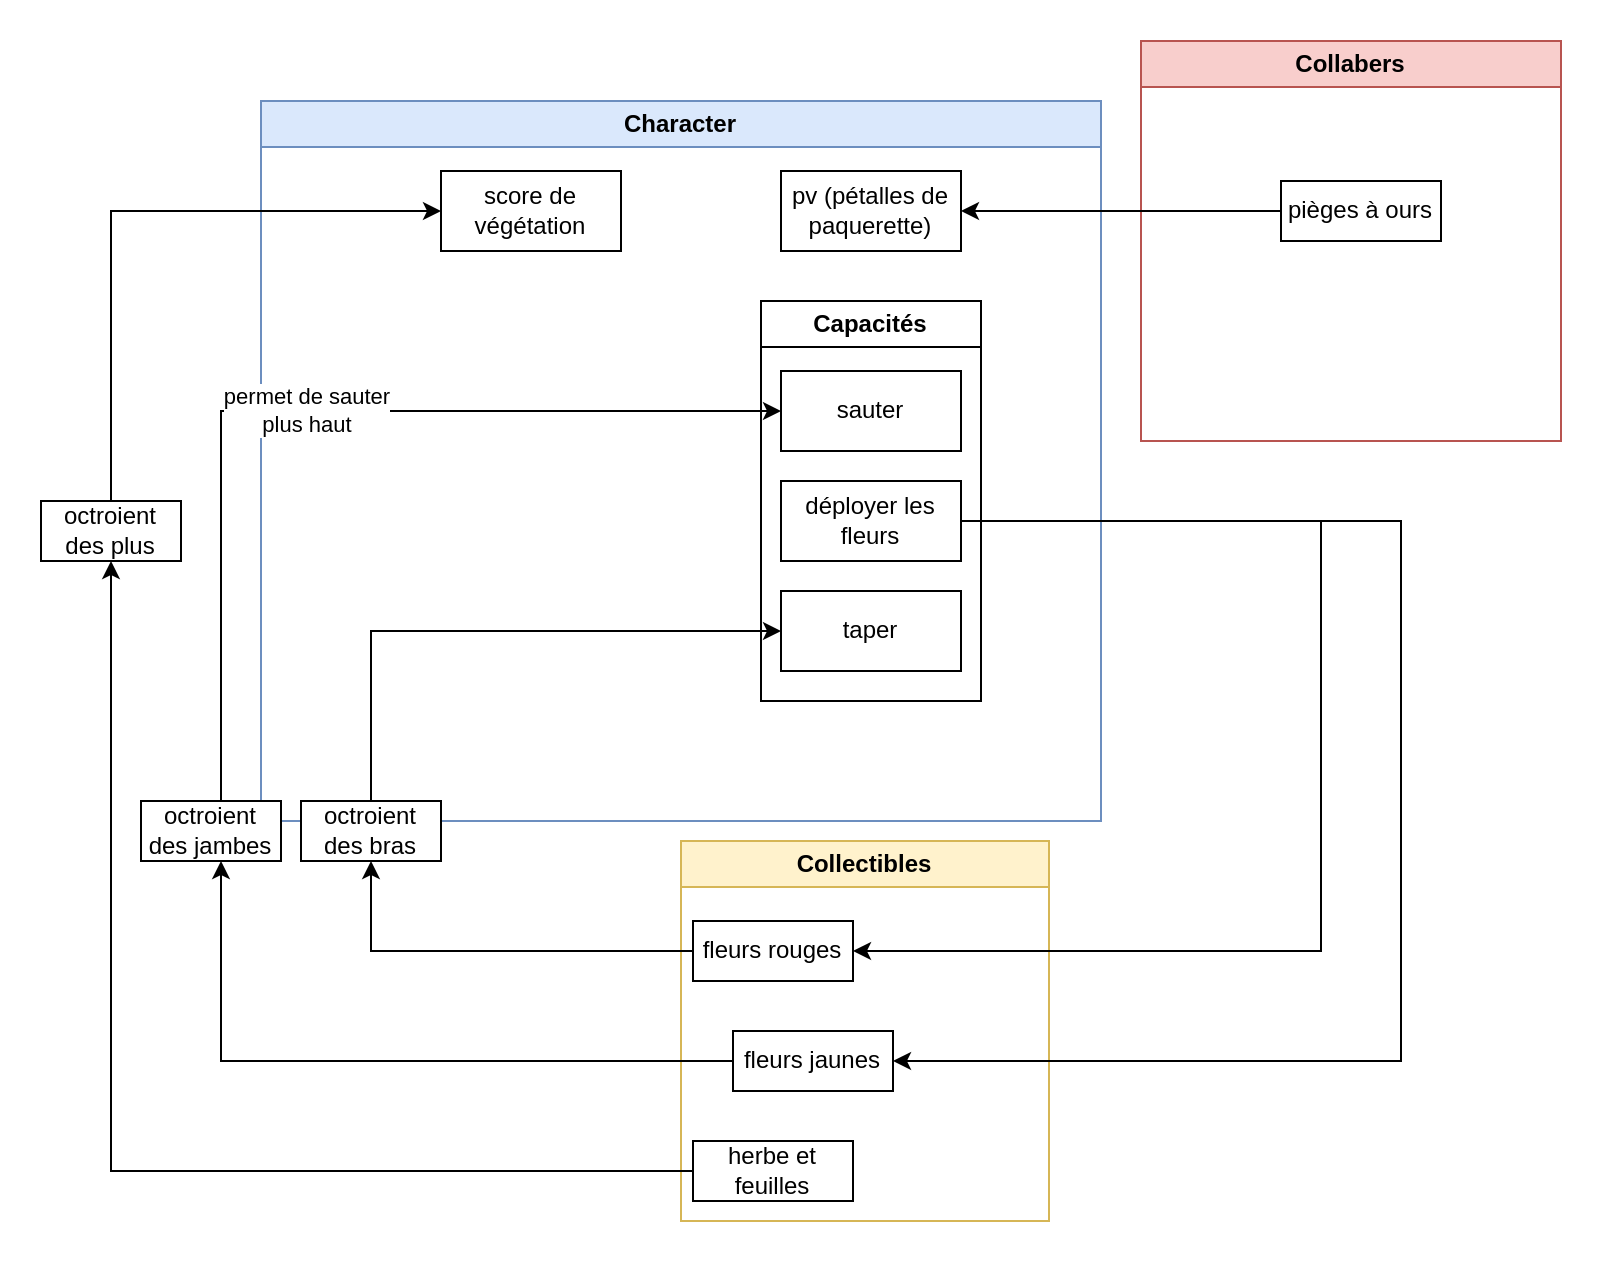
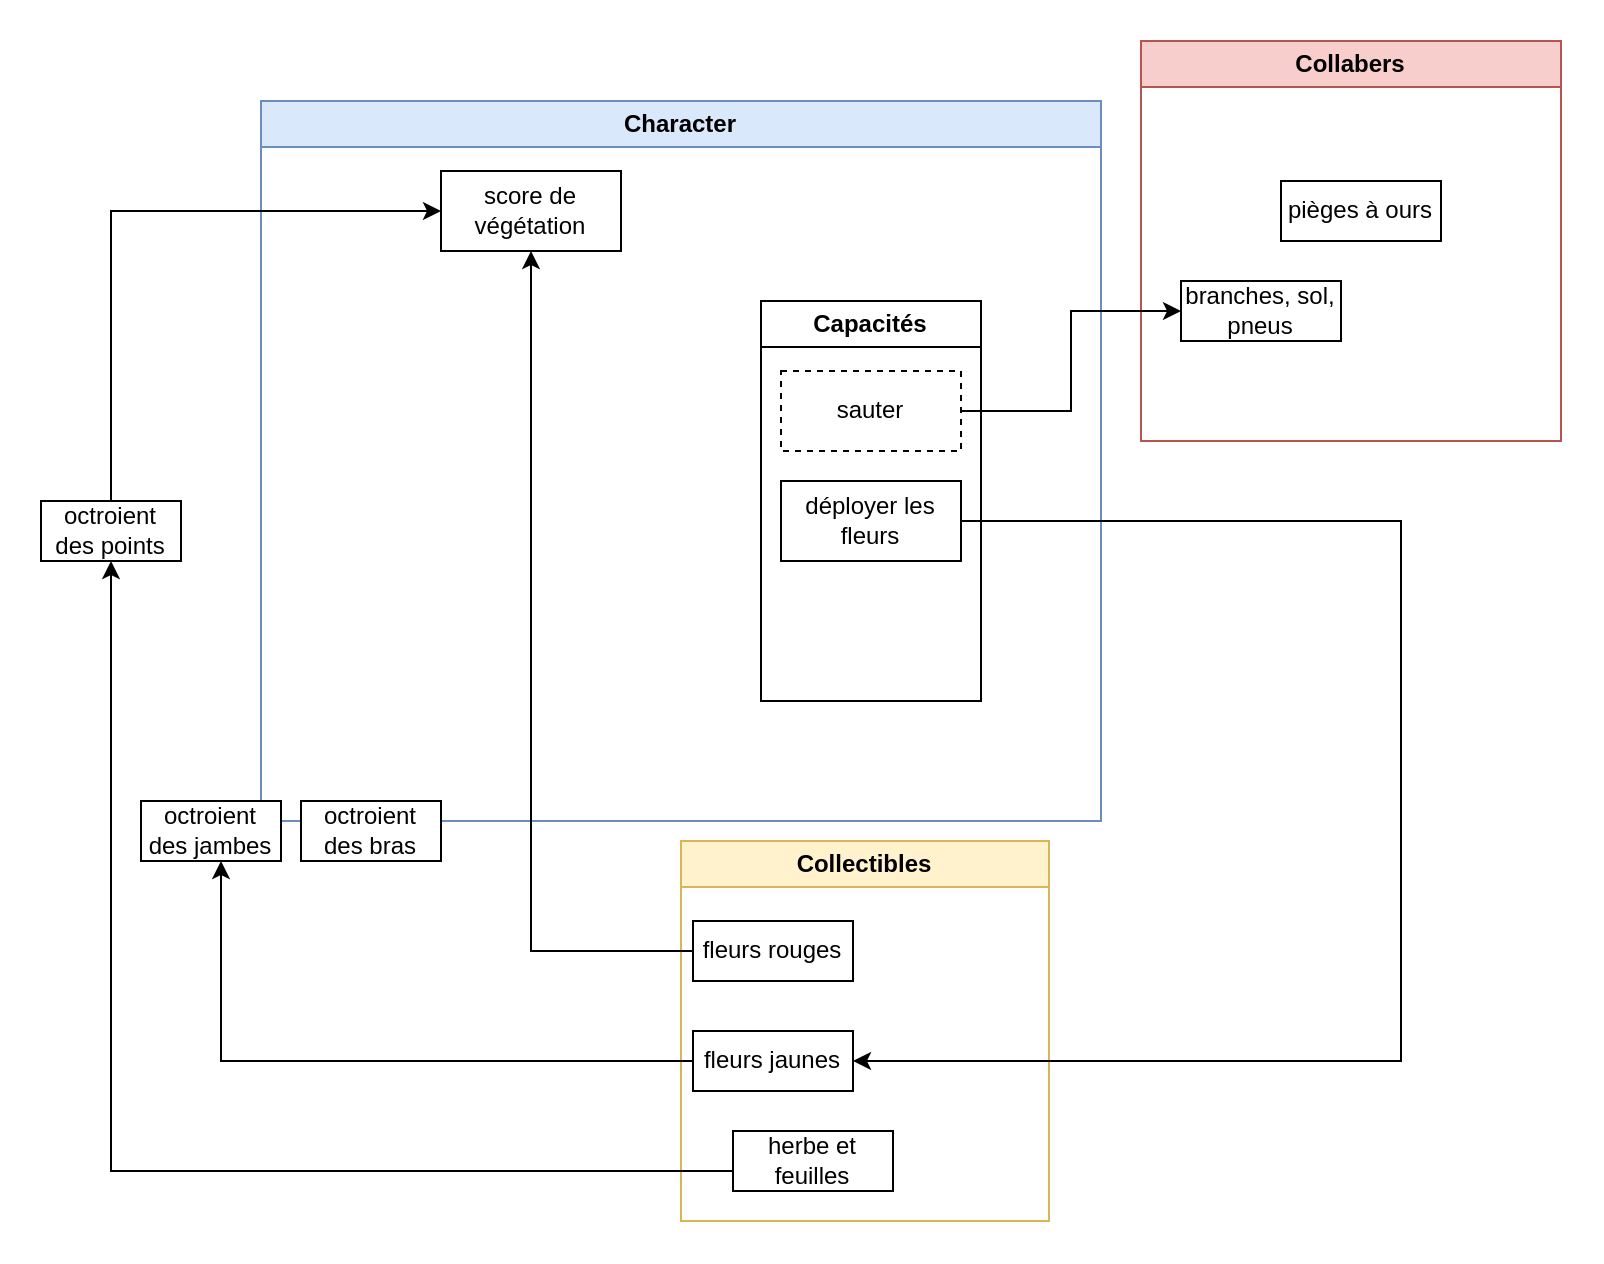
  <mxCell id="0" />
  <mxCell id="1" parent="0" />
  <mxCell id="2" value="Character" style="swimlane;whiteSpace=wrap;html=1;fillColor=#dae8fc;strokeColor=#6c8ebf;" parent="1" vertex="1"><mxGeometry x="130" y="50" width="420" height="360" as="geometry" /></mxCell>
  <mxCell id="3" value="Capacités" style="swimlane;whiteSpace=wrap;html=1;" parent="2" vertex="1"><mxGeometry x="250" y="100" width="110" height="200" as="geometry" /></mxCell>
- <mxCell id="4" value="sauter" style="whiteSpace=wrap;html=1;" parent="3" vertex="1"><mxGeometry x="10" y="35" width="90" height="40" as="geometry" /></mxCell>
+ <mxCell id="4" value="sauter" style="whiteSpace=wrap;html=1;dashed=1;" parent="3" vertex="1"><mxGeometry x="10" y="35" width="90" height="40" as="geometry" /></mxCell>
  <mxCell id="5" value="déployer les fleurs" style="whiteSpace=wrap;html=1;" parent="3" vertex="1"><mxGeometry x="10" y="90" width="90" height="40" as="geometry" /></mxCell>
- <mxCell id="6" value="taper" style="whiteSpace=wrap;html=1;" parent="3" vertex="1"><mxGeometry x="10" y="145" width="90" height="40" as="geometry" /></mxCell>
- <mxCell id="7" value="pv (pétalles de paquerette)" style="whiteSpace=wrap;html=1;" vertex="1" parent="2"><mxGeometry x="260" y="35" width="90" height="40" as="geometry" /></mxCell>
  <mxCell id="8" value="score de végétation" style="whiteSpace=wrap;html=1;" vertex="1" parent="2"><mxGeometry x="90" y="35" width="90" height="40" as="geometry" /></mxCell>
  <mxCell id="9" value="Collabers" style="swimlane;whiteSpace=wrap;html=1;fillColor=#f8cecc;strokeColor=#b85450;" parent="1" vertex="1"><mxGeometry x="570" y="20" width="210" height="200" as="geometry" /></mxCell>
  <mxCell id="10" value="pièges à ours" style="whiteSpace=wrap;html=1;" parent="9" vertex="1"><mxGeometry x="70" y="70" width="80" height="30" as="geometry" /></mxCell>
+ <mxCell id="11" value="branches, sol, pneus" style="whiteSpace=wrap;html=1;" parent="9" vertex="1"><mxGeometry x="20" y="120" width="80" height="30" as="geometry" /></mxCell>
  <mxCell id="12" value="Collectibles" style="swimlane;whiteSpace=wrap;html=1;fillColor=#fff2cc;strokeColor=#d6b656;" parent="1" vertex="1"><mxGeometry x="340" y="420" width="184" height="190" as="geometry" /></mxCell>
  <mxCell id="13" value="fleurs rouges" style="whiteSpace=wrap;html=1;" parent="12" vertex="1"><mxGeometry x="6" y="40" width="80" height="30" as="geometry" /></mxCell>
- <mxCell id="14" value="fleurs jaunes" style="whiteSpace=wrap;html=1;" vertex="1" parent="12"><mxGeometry x="26" y="95" width="80" height="30" as="geometry" /></mxCell>
- <mxCell id="15" value="herbe et feuilles" style="whiteSpace=wrap;html=1;" vertex="1" parent="12"><mxGeometry x="6" y="150" width="80" height="30" as="geometry" /></mxCell>
- <mxCell id="16" style="edgeStyle=orthogonalEdgeStyle;rounded=0;orthogonalLoop=1;jettySize=auto;html=1;entryX=1;entryY=0.5;entryDx=0;entryDy=0;" parent="1" source="5" target="13" edge="1"><mxGeometry relative="1" as="geometry"><mxPoint x="600" y="580" as="targetPoint" /><Array as="points"><mxPoint x="660" y="260" /><mxPoint x="660" y="475" /></Array></mxGeometry></mxCell>
- <mxCell id="17" style="edgeStyle=orthogonalEdgeStyle;rounded=0;orthogonalLoop=1;jettySize=auto;html=1;entryX=0.5;entryY=1;entryDx=0;entryDy=0;" parent="1" source="13" target="21" edge="1"><mxGeometry relative="1" as="geometry" /></mxCell>
+ <mxCell id="14" value="fleurs jaunes" style="whiteSpace=wrap;html=1;" vertex="1" parent="12"><mxGeometry x="6" y="95" width="80" height="30" as="geometry" /></mxCell>
+ <mxCell id="15" value="herbe et feuilles" style="whiteSpace=wrap;html=1;" vertex="1" parent="12"><mxGeometry x="26" y="145" width="80" height="30" as="geometry" /></mxCell>
+ <mxCell id="17" style="edgeStyle=orthogonalEdgeStyle;rounded=0;orthogonalLoop=1;jettySize=auto;html=1;" parent="1" source="13" target="8" edge="1"><mxGeometry relative="1" as="geometry" /></mxCell>
+ <mxCell id="18" style="edgeStyle=orthogonalEdgeStyle;rounded=0;orthogonalLoop=1;jettySize=auto;html=1;entryX=0;entryY=0.5;entryDx=0;entryDy=0;" parent="1" source="4" target="11" edge="1"><mxGeometry relative="1" as="geometry" /></mxCell>
  <mxCell id="19" style="edgeStyle=orthogonalEdgeStyle;rounded=0;orthogonalLoop=1;jettySize=auto;html=1;entryX=1;entryY=0.5;entryDx=0;entryDy=0;" edge="1" parent="1" source="5" target="14"><mxGeometry relative="1" as="geometry"><Array as="points"><mxPoint x="700" y="260" /><mxPoint x="700" y="530" /></Array></mxGeometry></mxCell>
- <mxCell id="20" style="edgeStyle=orthogonalEdgeStyle;rounded=0;orthogonalLoop=1;jettySize=auto;html=1;entryX=0;entryY=0.5;entryDx=0;entryDy=0;" edge="1" parent="1" source="21" target="6"><mxGeometry relative="1" as="geometry"><Array as="points"><mxPoint x="185" y="315" /></Array></mxGeometry></mxCell>
  <mxCell id="21" value="octroient des bras" style="whiteSpace=wrap;html=1;" parent="1" vertex="1"><mxGeometry x="150" y="400" width="70" height="30" as="geometry" /></mxCell>
- <mxCell id="22" value="permet de sauter&lt;div&gt;plus haut&lt;/div&gt;" style="edgeStyle=orthogonalEdgeStyle;rounded=0;orthogonalLoop=1;jettySize=auto;html=1;entryX=0;entryY=0.5;entryDx=0;entryDy=0;" edge="1" parent="1" source="23" target="4"><mxGeometry x="0.002" relative="1" as="geometry"><Array as="points"><mxPoint x="110" y="205" /></Array><mxPoint as="offset" /></mxGeometry></mxCell>
  <mxCell id="23" value="octroient des jambes" style="whiteSpace=wrap;html=1;" vertex="1" parent="1"><mxGeometry x="70" y="400" width="70" height="30" as="geometry" /></mxCell>
  <mxCell id="24" style="edgeStyle=orthogonalEdgeStyle;rounded=0;orthogonalLoop=1;jettySize=auto;html=1;exitX=0;exitY=0.5;exitDx=0;exitDy=0;" edge="1" parent="1" source="14"><mxGeometry relative="1" as="geometry"><mxPoint x="110" y="430" as="targetPoint" /><mxPoint x="246" y="575.51" as="sourcePoint" /><Array as="points"><mxPoint x="110" y="530" /></Array></mxGeometry></mxCell>
- <mxCell id="25" style="edgeStyle=orthogonalEdgeStyle;rounded=0;orthogonalLoop=1;jettySize=auto;html=1;entryX=1;entryY=0.5;entryDx=0;entryDy=0;" edge="1" parent="1" source="10" target="7"><mxGeometry relative="1" as="geometry" /></mxCell>
  <mxCell id="26" style="edgeStyle=orthogonalEdgeStyle;rounded=0;orthogonalLoop=1;jettySize=auto;html=1;entryX=0;entryY=0.5;entryDx=0;entryDy=0;" edge="1" parent="1" source="27" target="8"><mxGeometry relative="1" as="geometry"><Array as="points"><mxPoint x="55" y="105" /></Array></mxGeometry></mxCell>
- <mxCell id="27" value="octroient des plus" style="whiteSpace=wrap;html=1;" vertex="1" parent="1"><mxGeometry x="20" y="250" width="70" height="30" as="geometry" /></mxCell>
+ <mxCell id="27" value="octroient des points" style="whiteSpace=wrap;html=1;" vertex="1" parent="1"><mxGeometry x="20" y="250" width="70" height="30" as="geometry" /></mxCell>
  <mxCell id="28" style="edgeStyle=orthogonalEdgeStyle;rounded=0;orthogonalLoop=1;jettySize=auto;html=1;entryX=0.5;entryY=1;entryDx=0;entryDy=0;" edge="1" parent="1" source="15" target="27"><mxGeometry relative="1" as="geometry"><Array as="points"><mxPoint x="55" y="585" /></Array></mxGeometry></mxCell>
